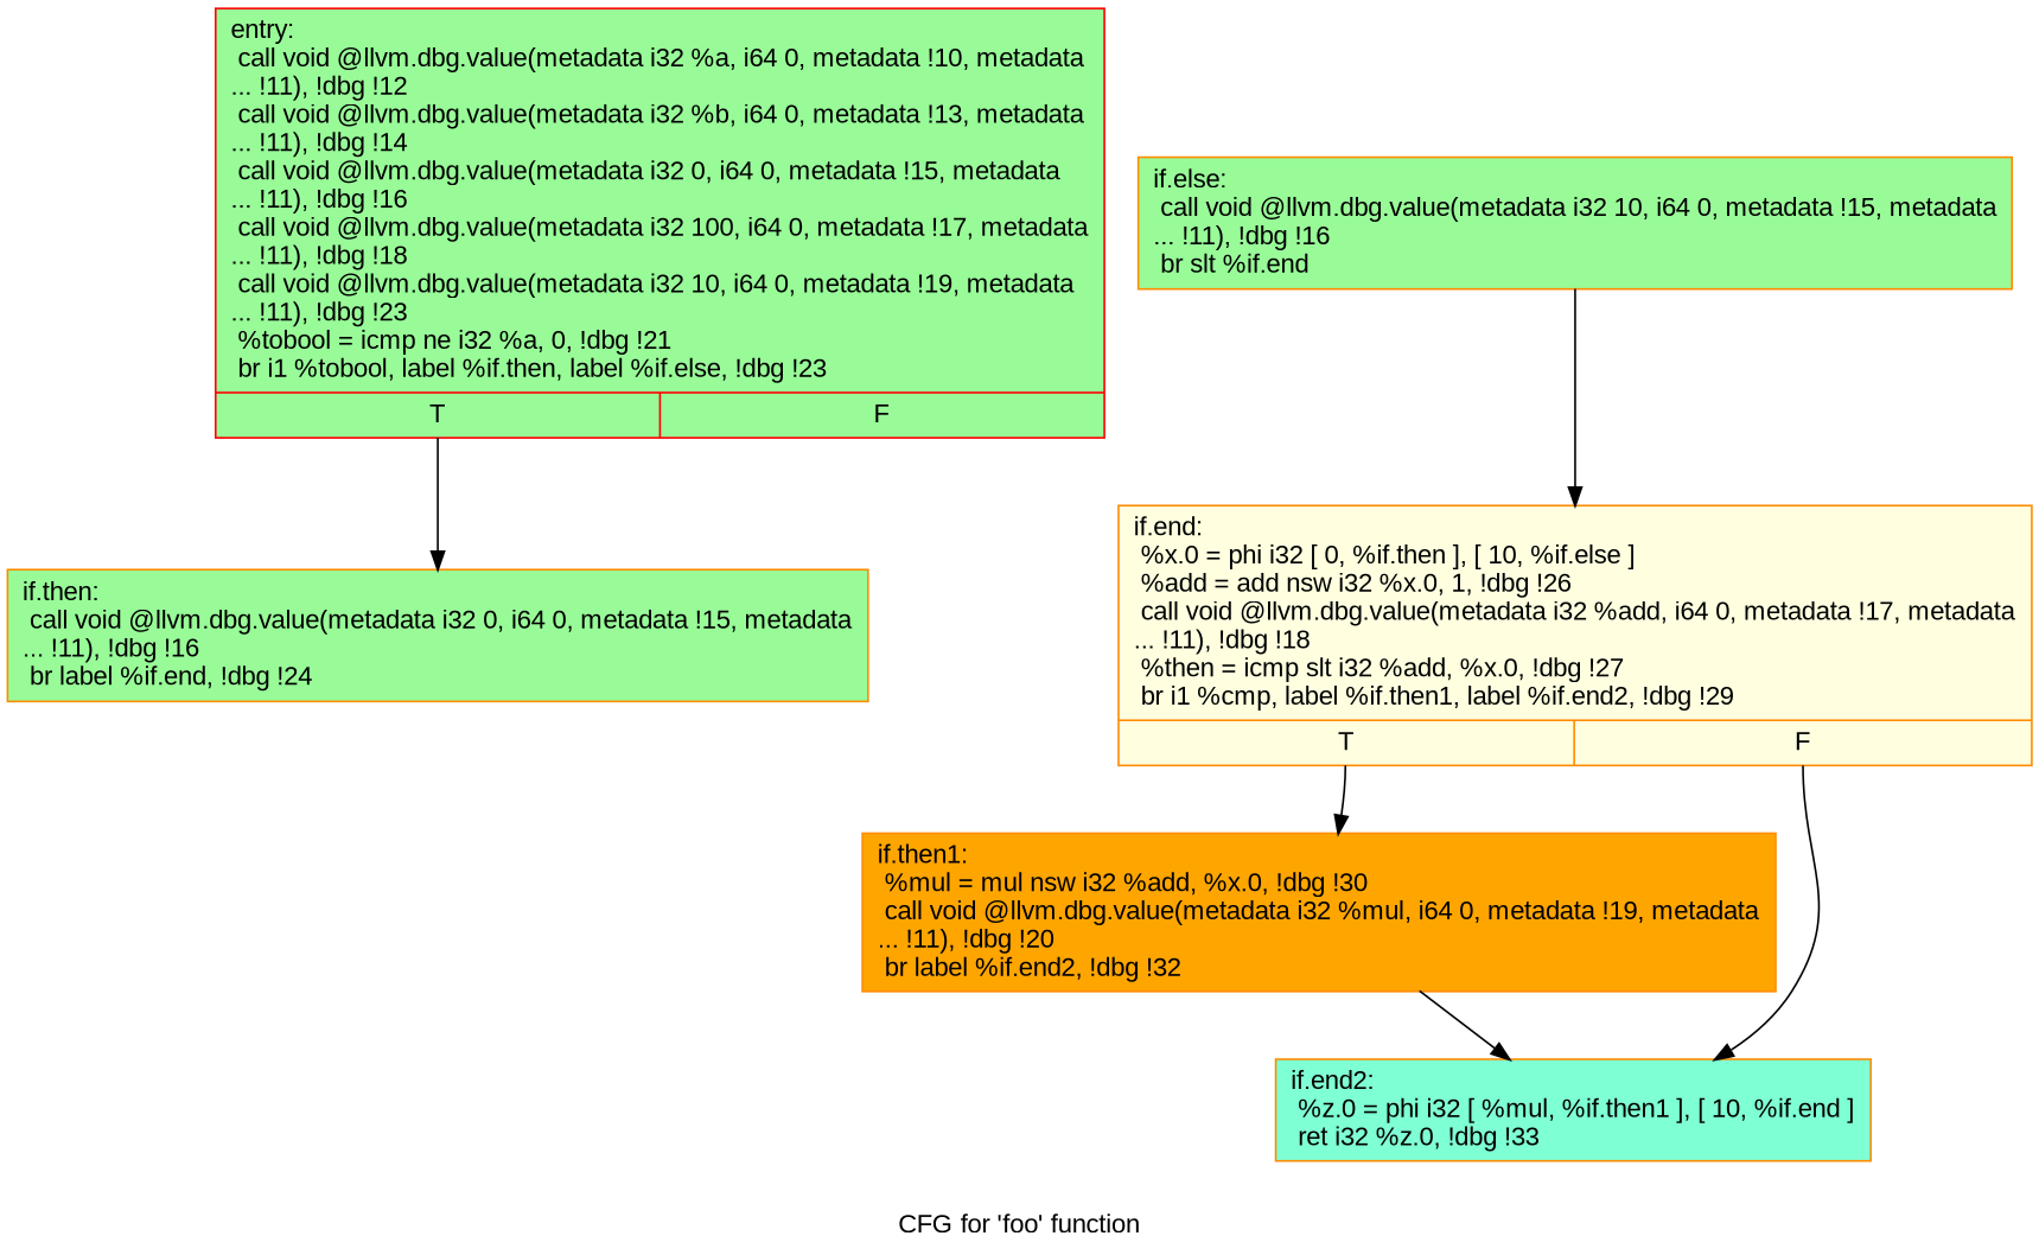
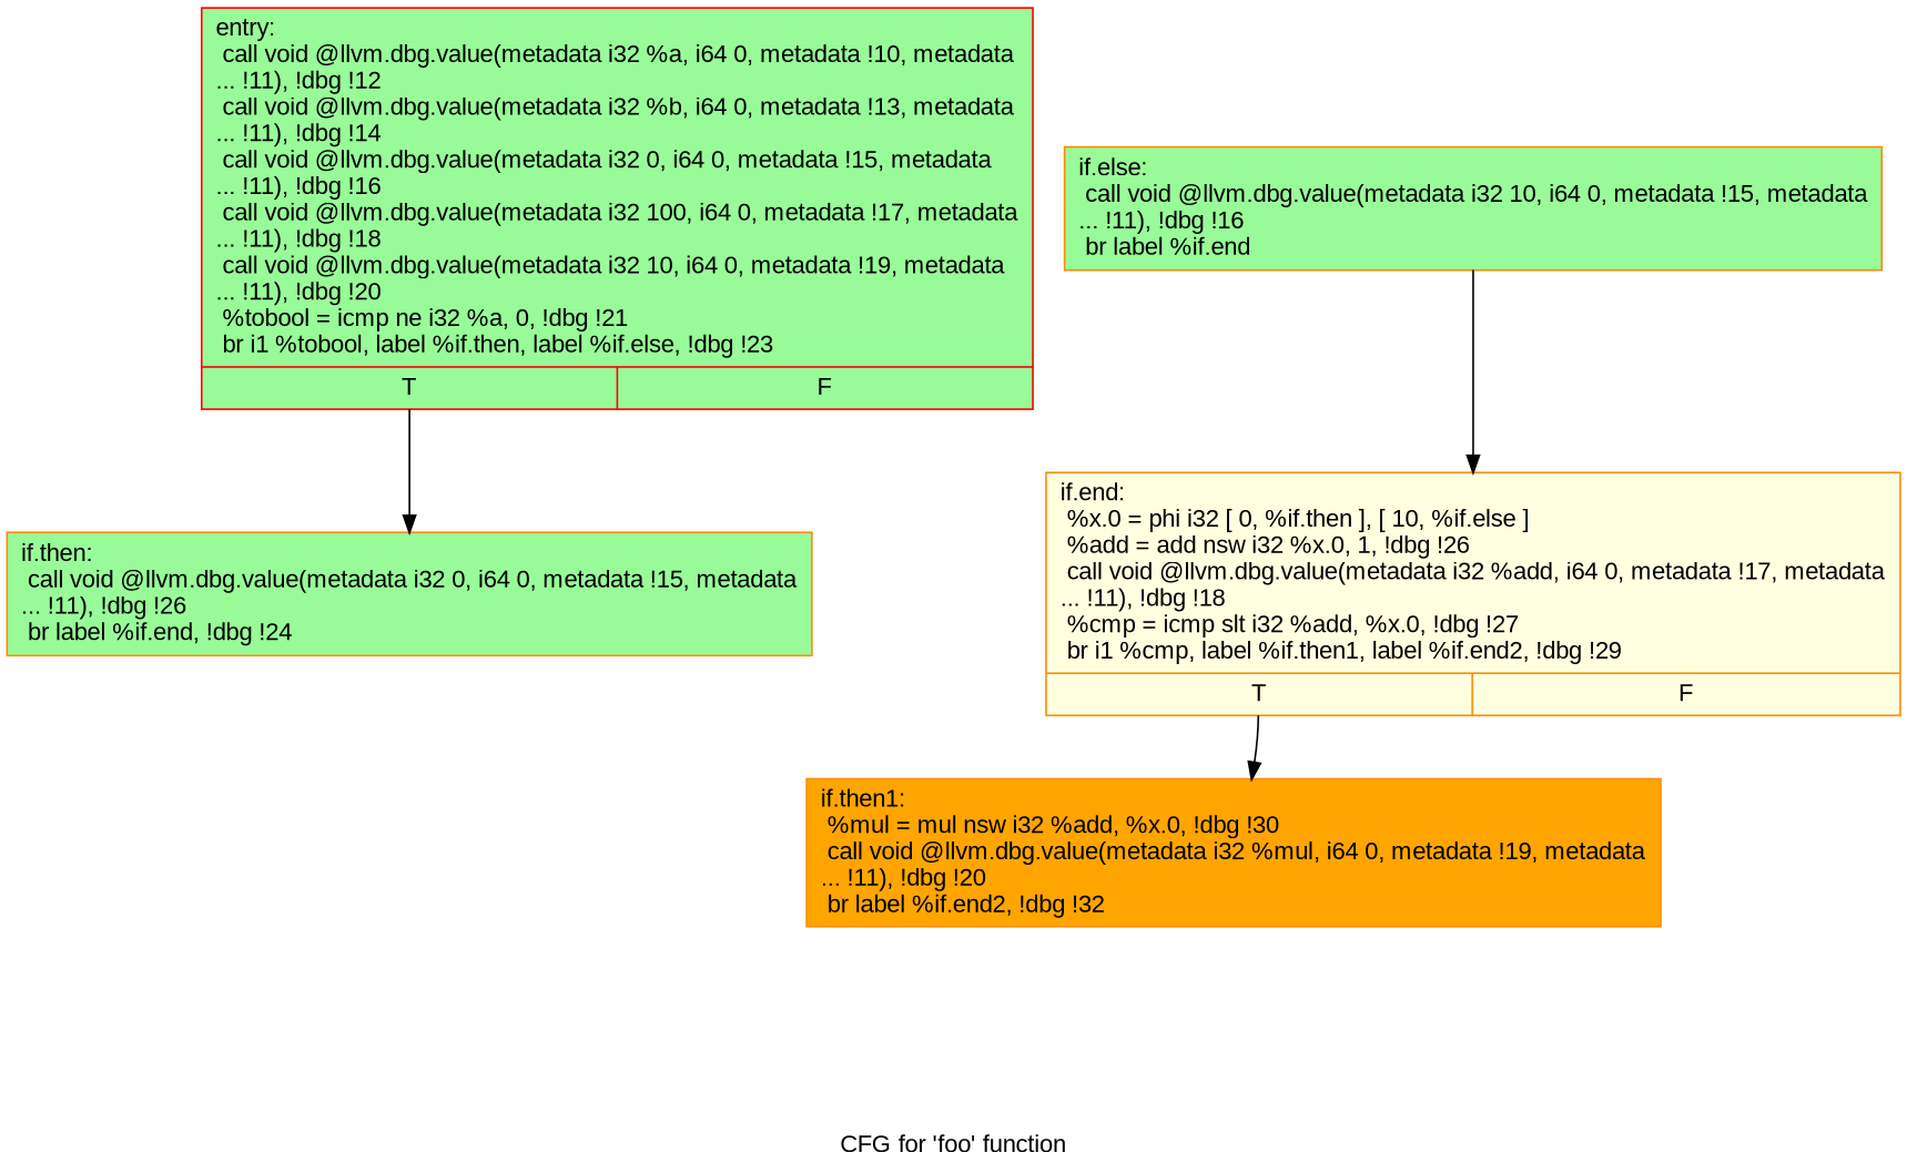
  digraph {
    fontname="Liberation Sans"
    label="CFG for 'foo' function"
    node [color=darkorange fillcolor=palegreen fontname="Liberation Sans" shape=record style=filled]
    edge [fontname="Liberation Sans"]
-   n1 [color=red label="{entry:\l  call void @llvm.dbg.value(metadata i32 %a, i64 0, metadata !10, metadata\l... !11), !dbg !12\l  call void @llvm.dbg.value(metadata i32 %b, i64 0, metadata !13, metadata\l... !11), !dbg !14\l  call void @llvm.dbg.value(metadata i32 0, i64 0, metadata !15, metadata\l... !11), !dbg !16\l  call void @llvm.dbg.value(metadata i32 100, i64 0, metadata !17, metadata\l... !11), !dbg !18\l  call void @llvm.dbg.value(metadata i32 10, i64 0, metadata !19, metadata\l... !11), !dbg !23\l  %tobool = icmp ne i32 %a, 0, !dbg !21\l  br i1 %tobool, label %if.then, label %if.else, !dbg !23\l|{<s0>T|<s1>F}}"]
-   n2 [label="{if.then:                                          \l  call void @llvm.dbg.value(metadata i32 0, i64 0, metadata !15, metadata\l... !11), !dbg !16\l  br label %if.end, !dbg !24\l}"]
-   n3 [label="{if.else:                                          \l  call void @llvm.dbg.value(metadata i32 10, i64 0, metadata !15, metadata\l... !11), !dbg !16\l  br slt %if.end\l}"]
-   n4 [fillcolor=lightyellow label="{if.end:                                           \l  %x.0 = phi i32 [ 0, %if.then ], [ 10, %if.else ]\l  %add = add nsw i32 %x.0, 1, !dbg !26\l  call void @llvm.dbg.value(metadata i32 %add, i64 0, metadata !17, metadata\l... !11), !dbg !18\l  %then = icmp slt i32 %add, %x.0, !dbg !27\l  br i1 %cmp, label %if.then1, label %if.end2, !dbg !29\l|{<s0>T|<s1>F}}"]
+   n1 [color=red label="{entry:\l  call void @llvm.dbg.value(metadata i32 %a, i64 0, metadata !10, metadata\l... !11), !dbg !12\l  call void @llvm.dbg.value(metadata i32 %b, i64 0, metadata !13, metadata\l... !11), !dbg !14\l  call void @llvm.dbg.value(metadata i32 0, i64 0, metadata !15, metadata\l... !11), !dbg !16\l  call void @llvm.dbg.value(metadata i32 100, i64 0, metadata !17, metadata\l... !11), !dbg !18\l  call void @llvm.dbg.value(metadata i32 10, i64 0, metadata !19, metadata\l... !11), !dbg !20\l  %tobool = icmp ne i32 %a, 0, !dbg !21\l  br i1 %tobool, label %if.then, label %if.else, !dbg !23\l|{<s0>T|<s1>F}}"]
+   n2 [label="{if.then:                                          \l  call void @llvm.dbg.value(metadata i32 0, i64 0, metadata !15, metadata\l... !11), !dbg !26\l  br label %if.end, !dbg !24\l}"]
+   n3 [label="{if.else:                                          \l  call void @llvm.dbg.value(metadata i32 10, i64 0, metadata !15, metadata\l... !11), !dbg !16\l  br label %if.end\l}"]
+   n4 [fillcolor=lightyellow label="{if.end:                                           \l  %x.0 = phi i32 [ 0, %if.then ], [ 10, %if.else ]\l  %add = add nsw i32 %x.0, 1, !dbg !26\l  call void @llvm.dbg.value(metadata i32 %add, i64 0, metadata !17, metadata\l... !11), !dbg !18\l  %cmp = icmp slt i32 %add, %x.0, !dbg !27\l  br i1 %cmp, label %if.then1, label %if.end2, !dbg !29\l|{<s0>T|<s1>F}}"]
    n5 [fillcolor=orange label="{if.then1:                                         \l  %mul = mul nsw i32 %add, %x.0, !dbg !30\l  call void @llvm.dbg.value(metadata i32 %mul, i64 0, metadata !19, metadata\l... !11), !dbg !20\l  br label %if.end2, !dbg !32\l}"]
-   n6 [fillcolor=aquamarine label="{if.end2:                                          \l  %z.0 = phi i32 [ %mul, %if.then1 ], [ 10, %if.end ]\l  ret i32 %z.0, !dbg !33\l}"]
    n1 -> n2 [tailport=s0]
    n3 -> n4
    n4 -> n5 [tailport=s0]
-   n4 -> n6 [tailport=s1]
-   n5 -> n6
  }
